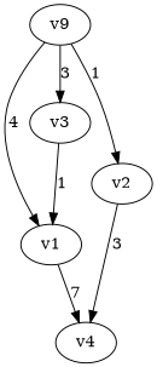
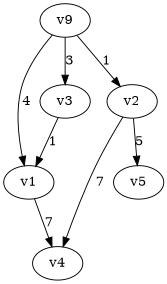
  digraph {
    n1 [label=v9]
    v1
    v2
    v3
    v4
+   v5
    n1 -> v1 [label=4]
    n1 -> v2 [label=1]
    n1 -> v3 [label=3]
    v1 -> v4 [label=7]
-   v2 -> v4 [label=3]
+   v2 -> v4 [label=7]
+   v2 -> v5 [label=5]
    v3 -> v1 [label=1]
  }
